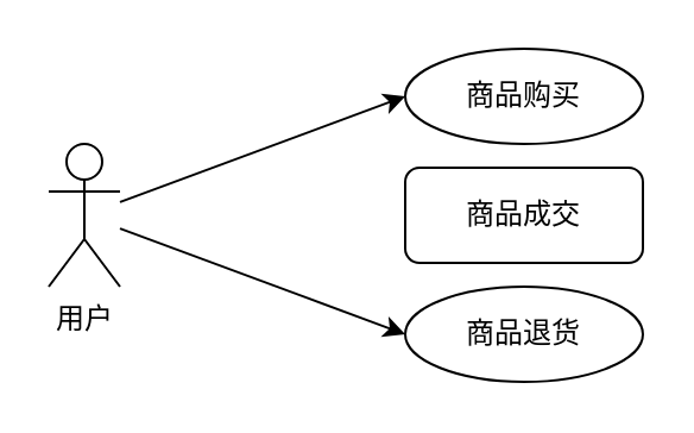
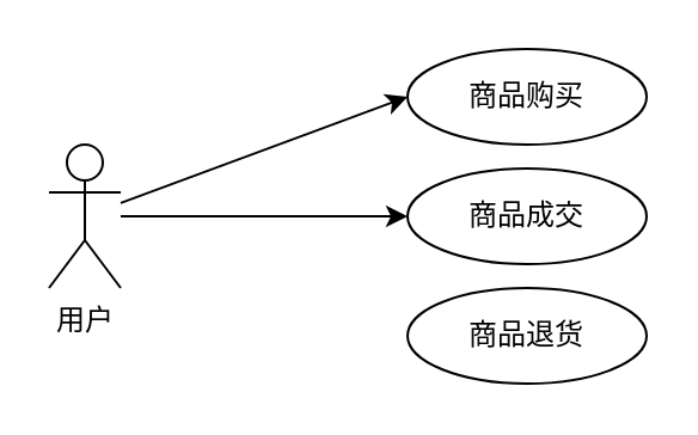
  <mxCell id="0" />
  <mxCell id="1" parent="0" />
  <mxCell id="2" style="edgeStyle=none;rounded=0;orthogonalLoop=1;jettySize=auto;html=1;entryX=0;entryY=0.5;entryDx=0;entryDy=0;fontSize=11;" edge="1" parent="1" source="4" target="5"><mxGeometry relative="1" as="geometry" /></mxCell>
- <mxCell id="3" style="edgeStyle=none;rounded=0;orthogonalLoop=1;jettySize=auto;html=1;entryX=0;entryY=0.5;entryDx=0;entryDy=0;fontSize=11;" edge="1" parent="1" source="4" target="6"><mxGeometry relative="1" as="geometry" /></mxCell>
+ <mxCell id="3" style="edgeStyle=none;rounded=0;orthogonalLoop=1;jettySize=auto;html=1;fontSize=11;" edge="1" parent="1" source="4" target="7"><mxGeometry relative="1" as="geometry" /></mxCell>
  <mxCell id="4" value="用户" style="shape=umlActor;verticalLabelPosition=bottom;verticalAlign=top;html=1;" vertex="1" parent="1"><mxGeometry x="20" y="60" width="30" height="60" as="geometry" /></mxCell>
  <mxCell id="5" value="商品购买" style="ellipse;whiteSpace=wrap;html=1;" vertex="1" parent="1"><mxGeometry x="170" y="20" width="100" height="40" as="geometry" /></mxCell>
  <mxCell id="6" value="商品退货" style="ellipse;whiteSpace=wrap;html=1;" vertex="1" parent="1"><mxGeometry x="170" y="120" width="100" height="40" as="geometry" /></mxCell>
- <mxCell id="7" value="商品成交" style="whiteSpace=wrap;html=1;rounded=1;" vertex="1" parent="1"><mxGeometry x="170" y="70" width="100" height="40" as="geometry" /></mxCell>
+ <mxCell id="7" value="商品成交" style="ellipse;whiteSpace=wrap;html=1;" vertex="1" parent="1"><mxGeometry x="170" y="70" width="100" height="40" as="geometry" /></mxCell>
